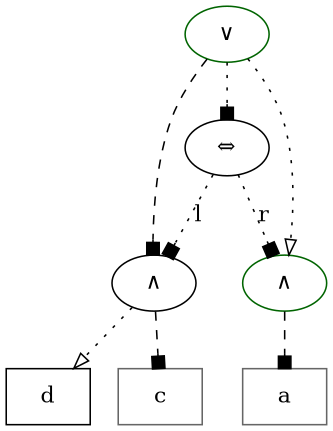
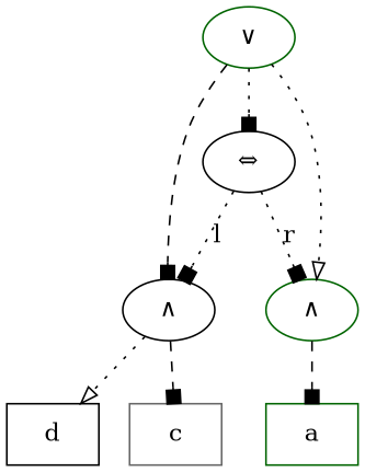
  digraph {
    node [color=black]
    edge [arrowhead=box style=dotted]
-   n1 [color=gray40 label=a shape=box]
+   n1 [color=darkgreen label=a shape=box]
    n2 [color=gray40 label=c shape=box]
    n3 [label=d shape=box]
    n4 [label="∧"]
    n5 [color=darkgreen label="∧"]
    n6 [label="⇔"]
    n7 [color=darkgreen label="∨"]
    n4 -> n2 [style=dashed]
    n4 -> n3 [arrowhead=onormal]
    n5 -> n1 [style=dashed]
    n6 -> n4 [label=l]
    n6 -> n5 [label=r]
    n7 -> n4 [style=dashed]
    n7 -> n5 [arrowhead=onormal]
    n7 -> n6
  }
